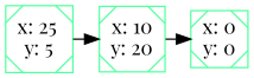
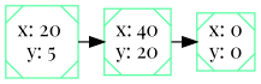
  digraph {
    fontname="Playfair Display"
    node [color=seagreen1 fontname="Playfair Display" shape=Msquare]
    edge [fontname="Playfair Display"]
-   n1 [label="x: 25 \ny: 5"]
-   n2 [label="x: 10\ny: 20"]
+   n1 [label="x: 20 \ny: 5"]
+   n2 [label="x: 40\ny: 20"]
    n3 [label="x: 0\ny: 0"]
    subgraph sub_1 {
      rank=same
      n1
      n2
      n3
    }
    n1 -> n2
    n2 -> n3
  }
